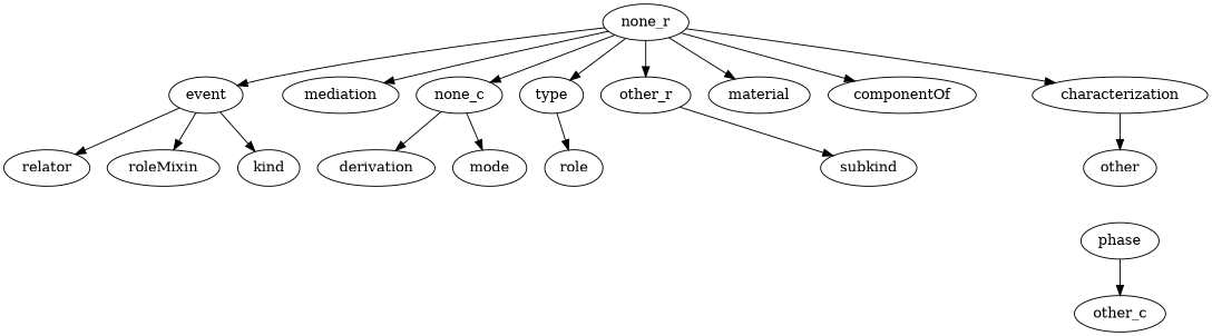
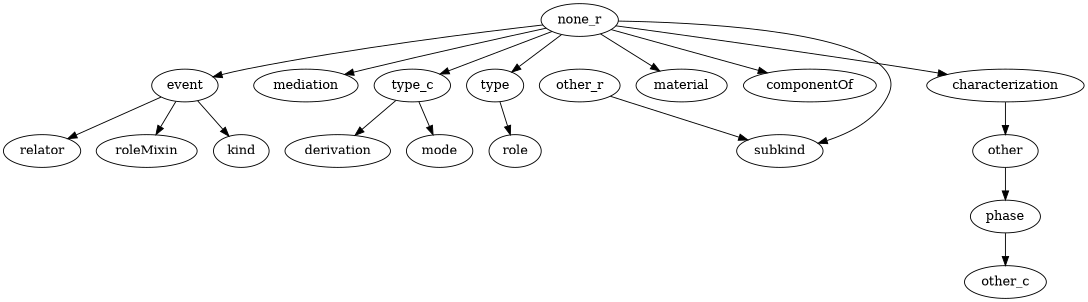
  strict digraph {
    none_r
    event
    mediation
-   none_c
+   none_c [label=type_c]
    type
    other_r
    material
    componentOf
    characterization
    relator
    roleMixin
    kind
    derivation
    mode
    role
    subkind
    n17 [label=other]
    phase
    other_c
    none_r -> event
    none_r -> mediation
    none_r -> none_c
    none_r -> type
-   none_r -> other_r
+   none_r -> subkind
    none_r -> material
    none_r -> componentOf
    none_r -> characterization
    event -> relator
    event -> roleMixin
    event -> kind
    none_c -> derivation
    none_c -> mode
    type -> role
    other_r -> subkind
    characterization -> n17
+   n17 -> phase
    phase -> other_c
  }
